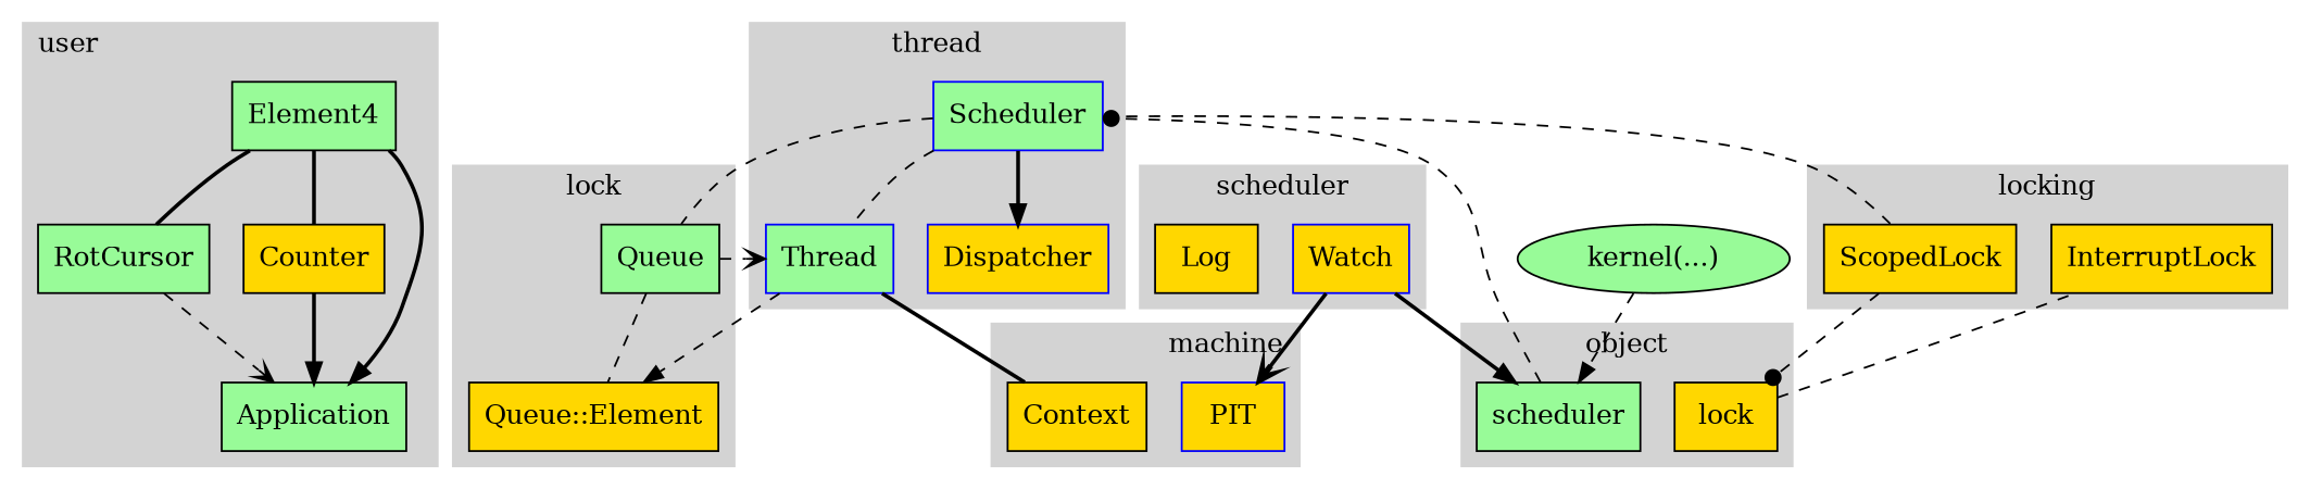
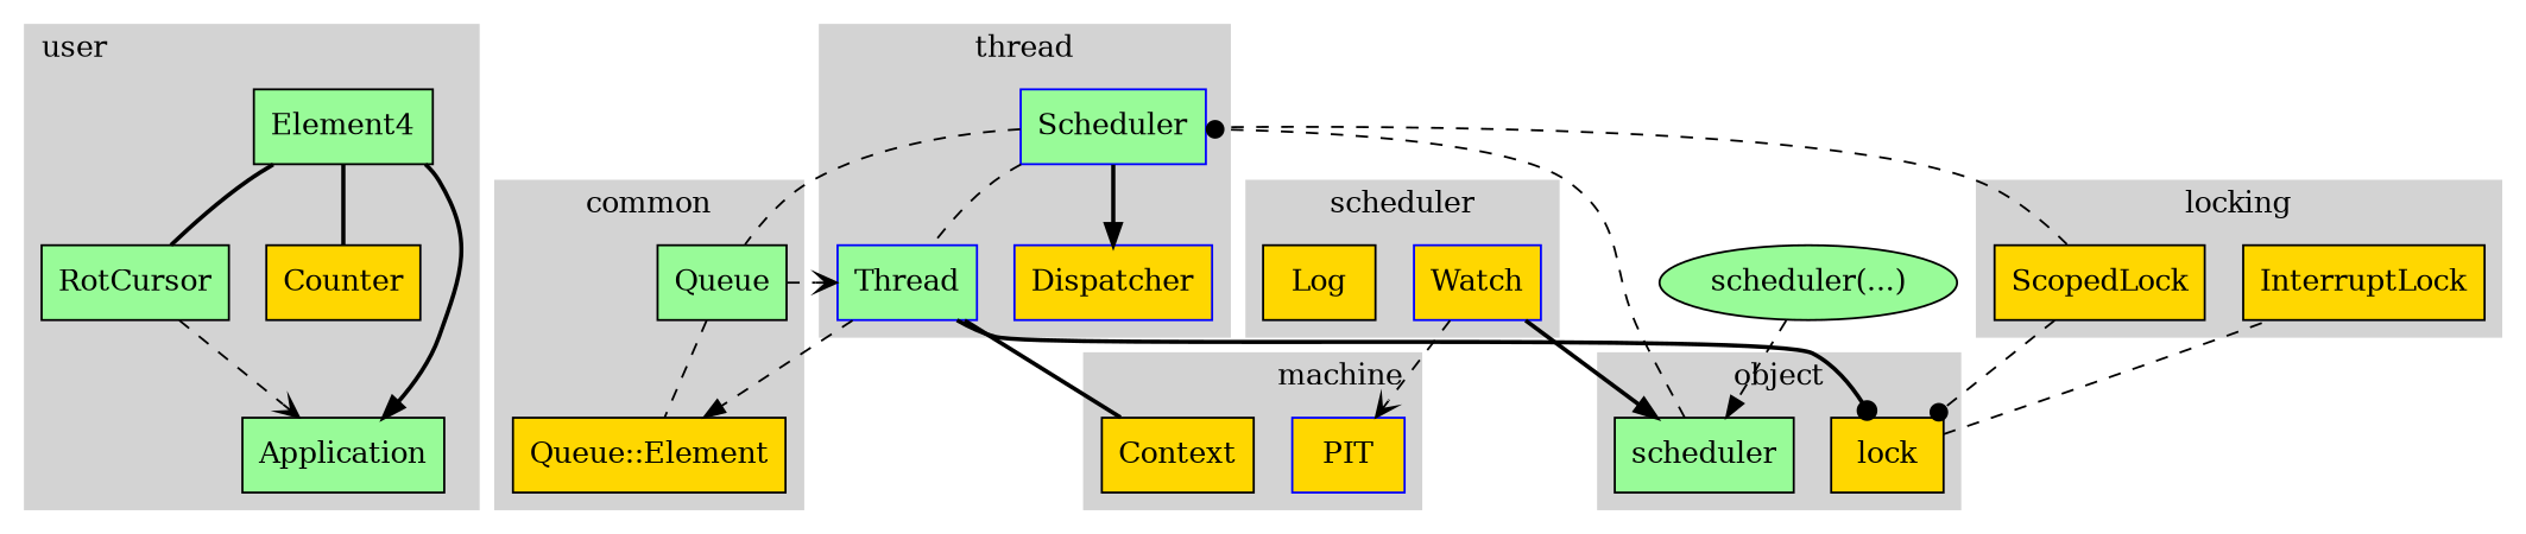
  digraph {
    node [fillcolor=gold shape=box style="solid,filled"]
    edge [style=dashed]
    n1 [fillcolor=palegreen label=Element4]
    n2 [fillcolor=palegreen label=RotCursor]
    n3 [label=Counter]
    n4 [fillcolor=palegreen label=Application]
    n5 [color=blue label=PIT]
    n6 [label=Context]
    n7 [fillcolor=palegreen label=Queue]
    n8 [label="Queue::Element"]
    n9 [color=blue label=Watch]
    n10 [label=Log]
    n11 [color=blue fillcolor=palegreen label=Thread]
    n12 [color=blue label=Dispatcher]
    n13 [color=blue fillcolor=palegreen label=Scheduler]
    n14 [label=InterruptLock]
    n15 [label=ScopedLock]
    n16 [label=lock]
    n17 [fillcolor=palegreen label=scheduler]
-   n18 [fillcolor=palegreen label="kernel(...)" shape=oval]
+   n18 [fillcolor=palegreen label="scheduler(...)" shape=oval]
    subgraph cluster_1 {
      color=lightgray
      label=user
      labeljust=l
      rank=source
      style=filled
      n1
      n2
      n3
      n4
    }
    subgraph cluster_2 {
      color=lightgray
      label=machine
      labeljust=r
      style=filled
      n5
      n6
    }
    subgraph cluster_3 {
      color=lightgray
-     label=lock
+     label=common
      labeljust=c
      style=filled
      n7
      n8
    }
    subgraph cluster_4 {
      color=lightgray
      label=scheduler
      labeljust=c
      style=filled
      n9
      n10
    }
    subgraph cluster_5 {
      color=lightgray
      label=thread
      labeljust=c
      style=filled
      n11
      n12
      n13
    }
    subgraph cluster_6 {
      color=lightgray
      label=locking
      labeljust=c
      style=filled
      n14
      n15
    }
    subgraph cluster_7 {
      color=lightgray
      label=object
      labeljust=c
      style=filled
      n16
      n17
    }
    n1 -> n2 [dir=none style=bold]
    n1 -> n3 [dir=none style=bold]
    n1 -> n4 [arrowhead=normal style=bold]
    n2 -> n4 [arrowhead=vee]
-   n3 -> n4 [arrowhead=normal style=bold]
    n7 -> n8 [dir=none]
    n7 -> n11 [arrowhead=vee]
-   n9 -> n5 [arrowhead=vee style=bold]
+   n9 -> n5 [arrowhead=vee]
    n9 -> n17 [arrowhead=normal style=bold]
    n11 -> n6 [dir=none style=bold]
    n11 -> n8 [arrowhead=normal]
+   n11 -> n16 [arrowhead=dot style=bold]
    n13 -> n7 [dir=none]
    n13 -> n11 [dir=none]
    n13 -> n12 [arrowhead=normal style=bold]
    n13 -> n15 [dir=none]
    n15 -> n16 [arrowhead=dot]
    n16 -> n14 [dir=none]
    n17 -> n13 [arrowhead=dot]
    n18 -> n17 [arrowhead=normal]
  }
